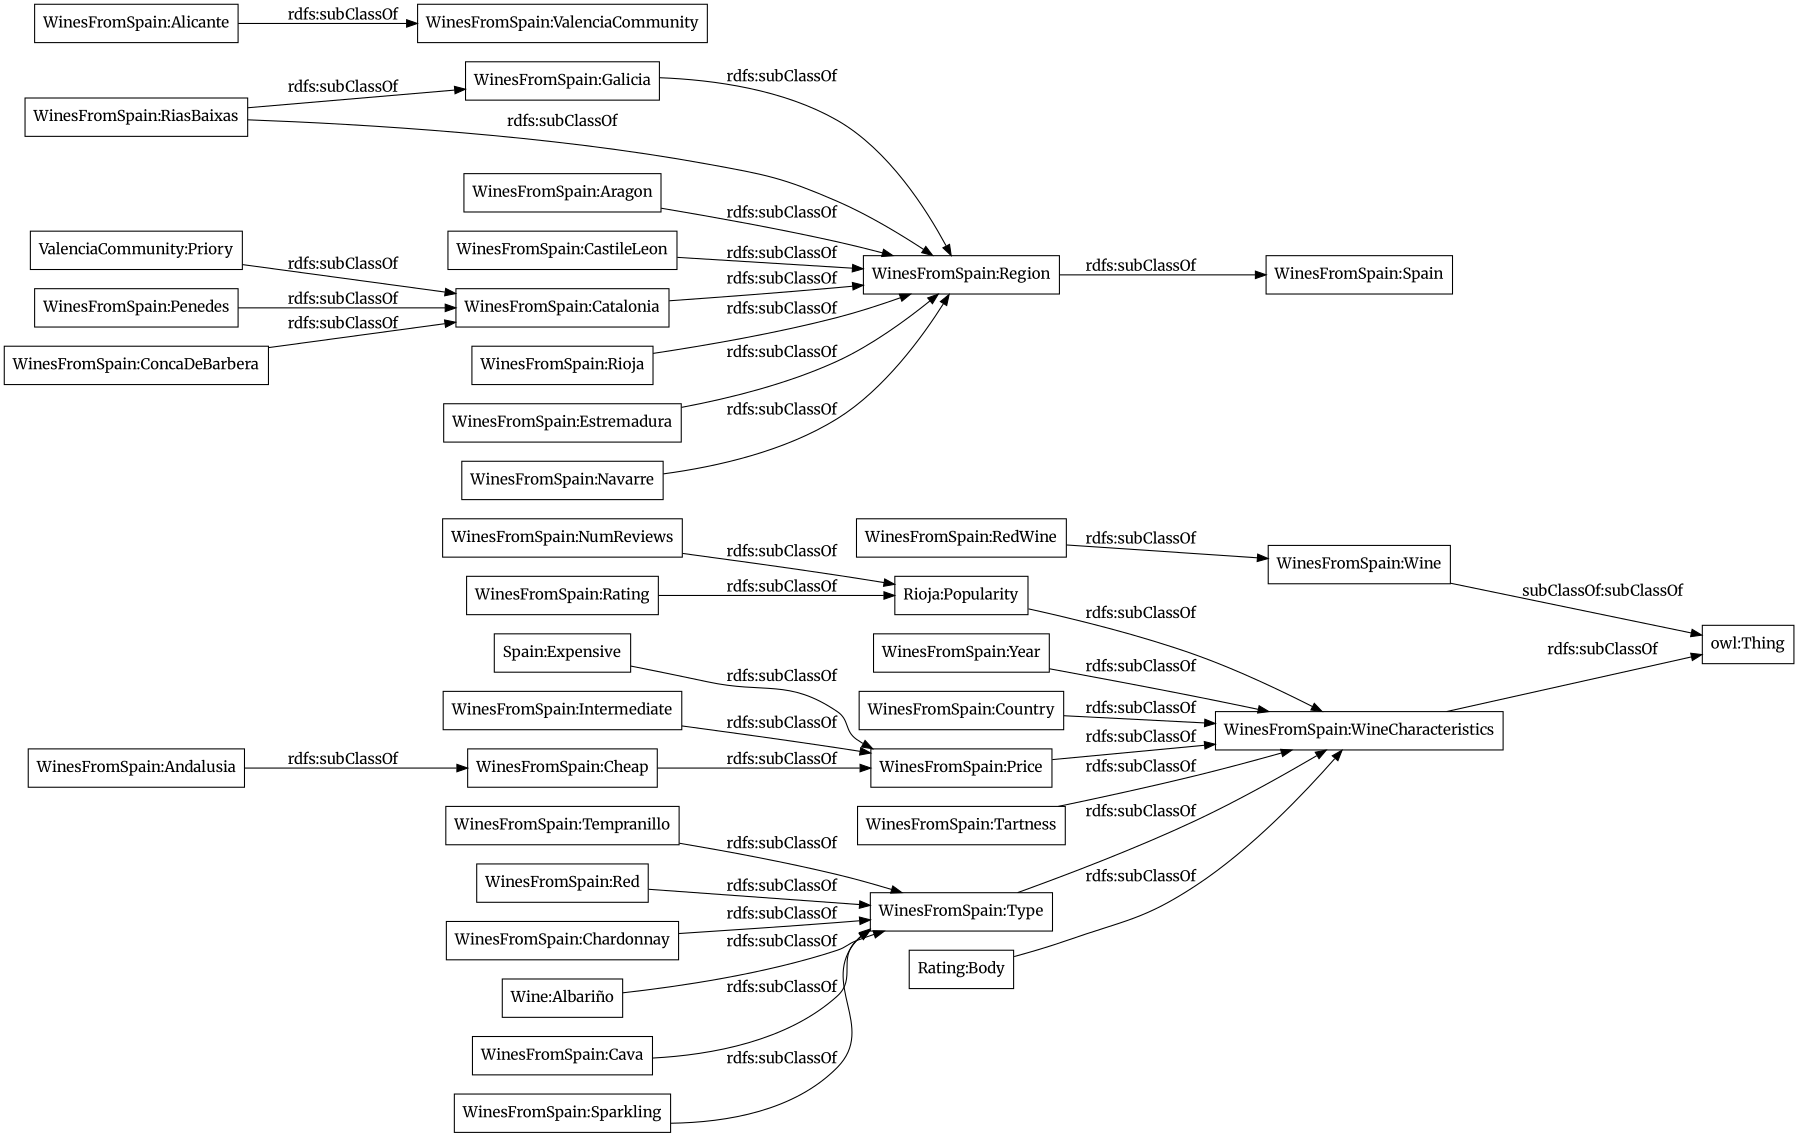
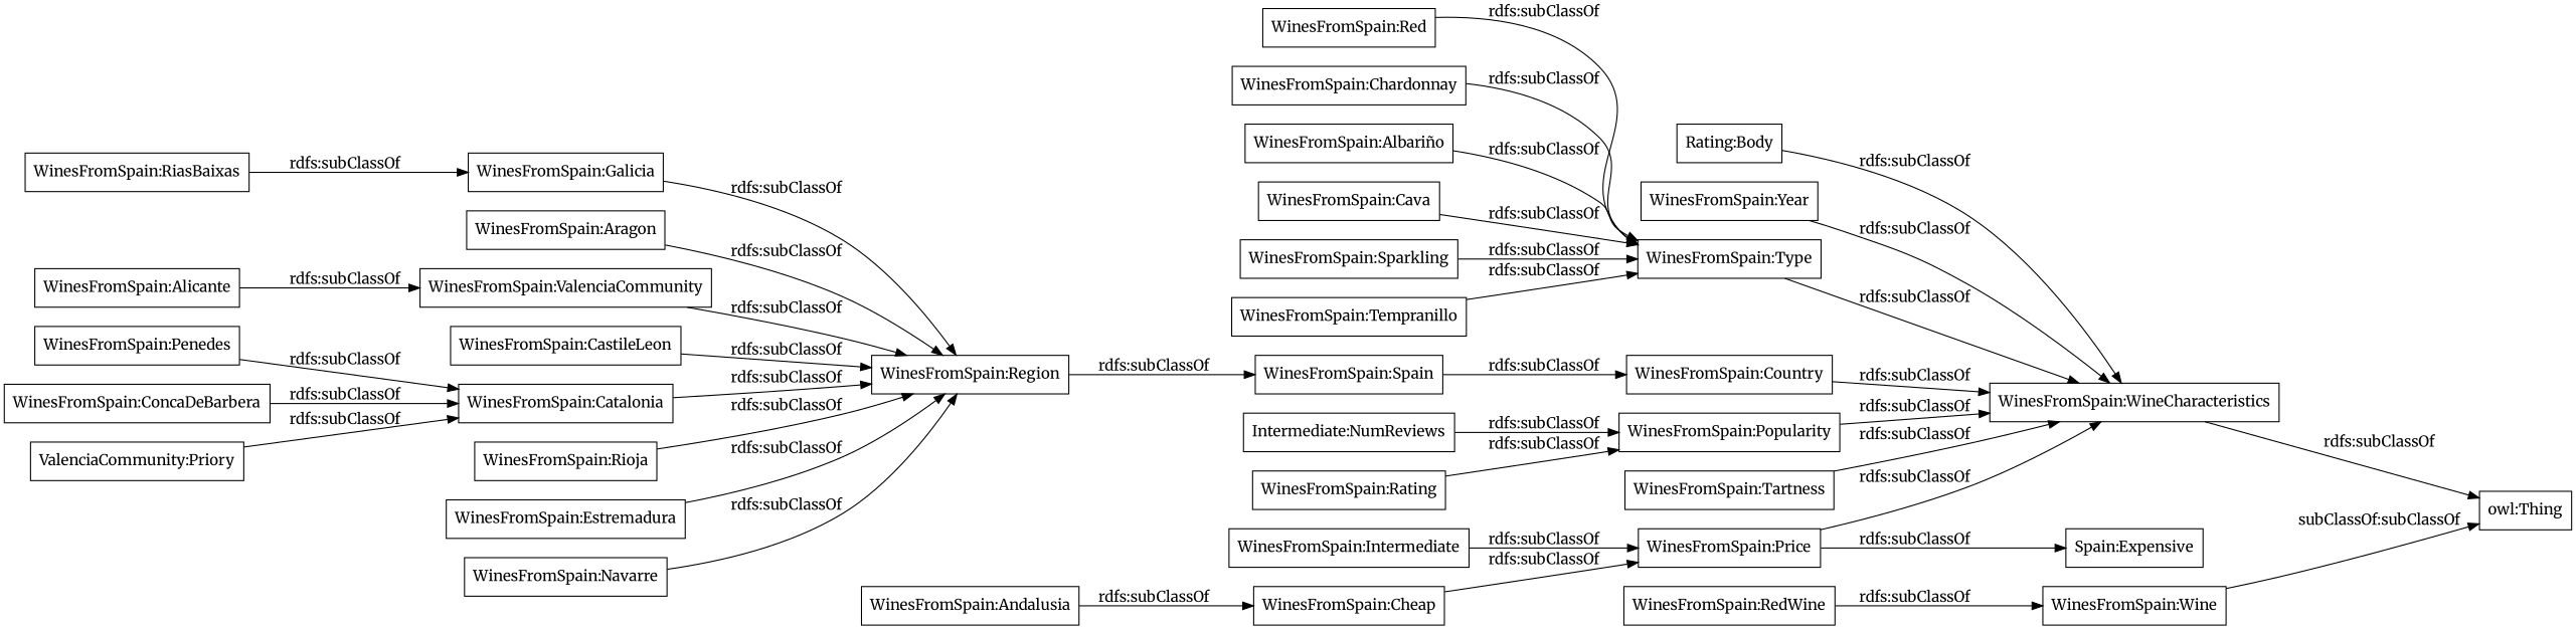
  digraph {
    fontname=Merriweather
    rankdir=LR
    node [color=black fontname=Merriweather shape=rectangle]
    edge [fontname=Merriweather]
    "WinesFromSpain:Tempranillo"
    "WinesFromSpain:Type"
    "WinesFromSpain:WineCharacteristics"
    "WinesFromSpain:Spain"
    "WinesFromSpain:Country"
    "WinesFromSpain:Red"
    "WinesFromSpain:RiasBaixas"
    "WinesFromSpain:Galicia"
    "WinesFromSpain:Region"
    "WinesFromSpain:Aragon"
    "WinesFromSpain:Rating"
-   "WinesFromSpain:Popularity" [label="Rioja:Popularity"]
+   "WinesFromSpain:Popularity"
    "WinesFromSpain:RedWine"
    "WinesFromSpain:Wine"
    "owl:Thing"
    "WinesFromSpain:Tartness"
    "WinesFromSpain:Andalusia"
    "WinesFromSpain:Cheap"
    "WinesFromSpain:Alicante"
    "WinesFromSpain:ValenciaCommunity"
    "WinesFromSpain:Chardonnay"
    "WinesFromSpain:CastileLeon"
    n23 [label="ValenciaCommunity:Priory"]
    "WinesFromSpain:Catalonia"
-   "WinesFromSpain:NumReviews"
+   "WinesFromSpain:NumReviews" [label="Intermediate:NumReviews"]
    "WinesFromSpain:Penedes"
    "WinesFromSpain:Price"
-   "WinesFromSpain:Albariño" [label="Wine:Albariño"]
+   "WinesFromSpain:Albariño"
    "WinesFromSpain:ConcaDeBarbera"
    "WinesFromSpain:Rioja"
    "WinesFromSpain:Estremadura"
    "WinesFromSpain:Navarre"
    n33 [label="Spain:Expensive"]
    n34 [label="Rating:Body"]
    "WinesFromSpain:Cava"
    "WinesFromSpain:Year"
    "WinesFromSpain:Intermediate"
    "WinesFromSpain:Sparkling"
    "WinesFromSpain:Tempranillo" -> "WinesFromSpain:Type" [label="rdfs:subClassOf"]
    "WinesFromSpain:Type" -> "WinesFromSpain:WineCharacteristics" [label="rdfs:subClassOf"]
    "WinesFromSpain:WineCharacteristics" -> "owl:Thing" [label="rdfs:subClassOf"]
+   "WinesFromSpain:Spain" -> "WinesFromSpain:Country" [label="rdfs:subClassOf"]
    "WinesFromSpain:Country" -> "WinesFromSpain:WineCharacteristics" [label="rdfs:subClassOf"]
    "WinesFromSpain:Red" -> "WinesFromSpain:Type" [label="rdfs:subClassOf"]
    "WinesFromSpain:RiasBaixas" -> "WinesFromSpain:Galicia" [label="rdfs:subClassOf"]
    "WinesFromSpain:Galicia" -> "WinesFromSpain:Region" [label="rdfs:subClassOf"]
    "WinesFromSpain:Region" -> "WinesFromSpain:Spain" [label="rdfs:subClassOf"]
    "WinesFromSpain:Aragon" -> "WinesFromSpain:Region" [label="rdfs:subClassOf"]
    "WinesFromSpain:Rating" -> "WinesFromSpain:Popularity" [label="rdfs:subClassOf"]
    "WinesFromSpain:Popularity" -> "WinesFromSpain:WineCharacteristics" [label="rdfs:subClassOf"]
    "WinesFromSpain:RedWine" -> "WinesFromSpain:Wine" [label="rdfs:subClassOf"]
    "WinesFromSpain:Wine" -> "owl:Thing" [label="subClassOf:subClassOf"]
    "WinesFromSpain:Tartness" -> "WinesFromSpain:WineCharacteristics" [label="rdfs:subClassOf"]
    "WinesFromSpain:Andalusia" -> "WinesFromSpain:Cheap" [label="rdfs:subClassOf"]
    "WinesFromSpain:Cheap" -> "WinesFromSpain:Price" [label="rdfs:subClassOf"]
    "WinesFromSpain:Alicante" -> "WinesFromSpain:ValenciaCommunity" [label="rdfs:subClassOf"]
-   "WinesFromSpain:RiasBaixas" -> "WinesFromSpain:Region" [label="rdfs:subClassOf"]
+   "WinesFromSpain:ValenciaCommunity" -> "WinesFromSpain:Region" [label="rdfs:subClassOf"]
    "WinesFromSpain:Chardonnay" -> "WinesFromSpain:Type" [label="rdfs:subClassOf"]
    "WinesFromSpain:CastileLeon" -> "WinesFromSpain:Region" [label="rdfs:subClassOf"]
    n23 -> "WinesFromSpain:Catalonia" [label="rdfs:subClassOf"]
    "WinesFromSpain:Catalonia" -> "WinesFromSpain:Region" [label="rdfs:subClassOf"]
    "WinesFromSpain:NumReviews" -> "WinesFromSpain:Popularity" [label="rdfs:subClassOf"]
    "WinesFromSpain:Penedes" -> "WinesFromSpain:Catalonia" [label="rdfs:subClassOf"]
    "WinesFromSpain:Price" -> "WinesFromSpain:WineCharacteristics" [label="rdfs:subClassOf"]
    "WinesFromSpain:Albariño" -> "WinesFromSpain:Type" [label="rdfs:subClassOf"]
    "WinesFromSpain:ConcaDeBarbera" -> "WinesFromSpain:Catalonia" [label="rdfs:subClassOf"]
    "WinesFromSpain:Rioja" -> "WinesFromSpain:Region" [label="rdfs:subClassOf"]
    "WinesFromSpain:Estremadura" -> "WinesFromSpain:Region" [label="rdfs:subClassOf"]
    "WinesFromSpain:Navarre" -> "WinesFromSpain:Region" [label="rdfs:subClassOf"]
-   n33 -> "WinesFromSpain:Price" [label="rdfs:subClassOf"]
+   "WinesFromSpain:Price" -> n33 [label="rdfs:subClassOf"]
    n34 -> "WinesFromSpain:WineCharacteristics" [label="rdfs:subClassOf"]
    "WinesFromSpain:Cava" -> "WinesFromSpain:Type" [label="rdfs:subClassOf"]
    "WinesFromSpain:Year" -> "WinesFromSpain:WineCharacteristics" [label="rdfs:subClassOf"]
    "WinesFromSpain:Intermediate" -> "WinesFromSpain:Price" [label="rdfs:subClassOf"]
    "WinesFromSpain:Sparkling" -> "WinesFromSpain:Type" [label="rdfs:subClassOf"]
  }
